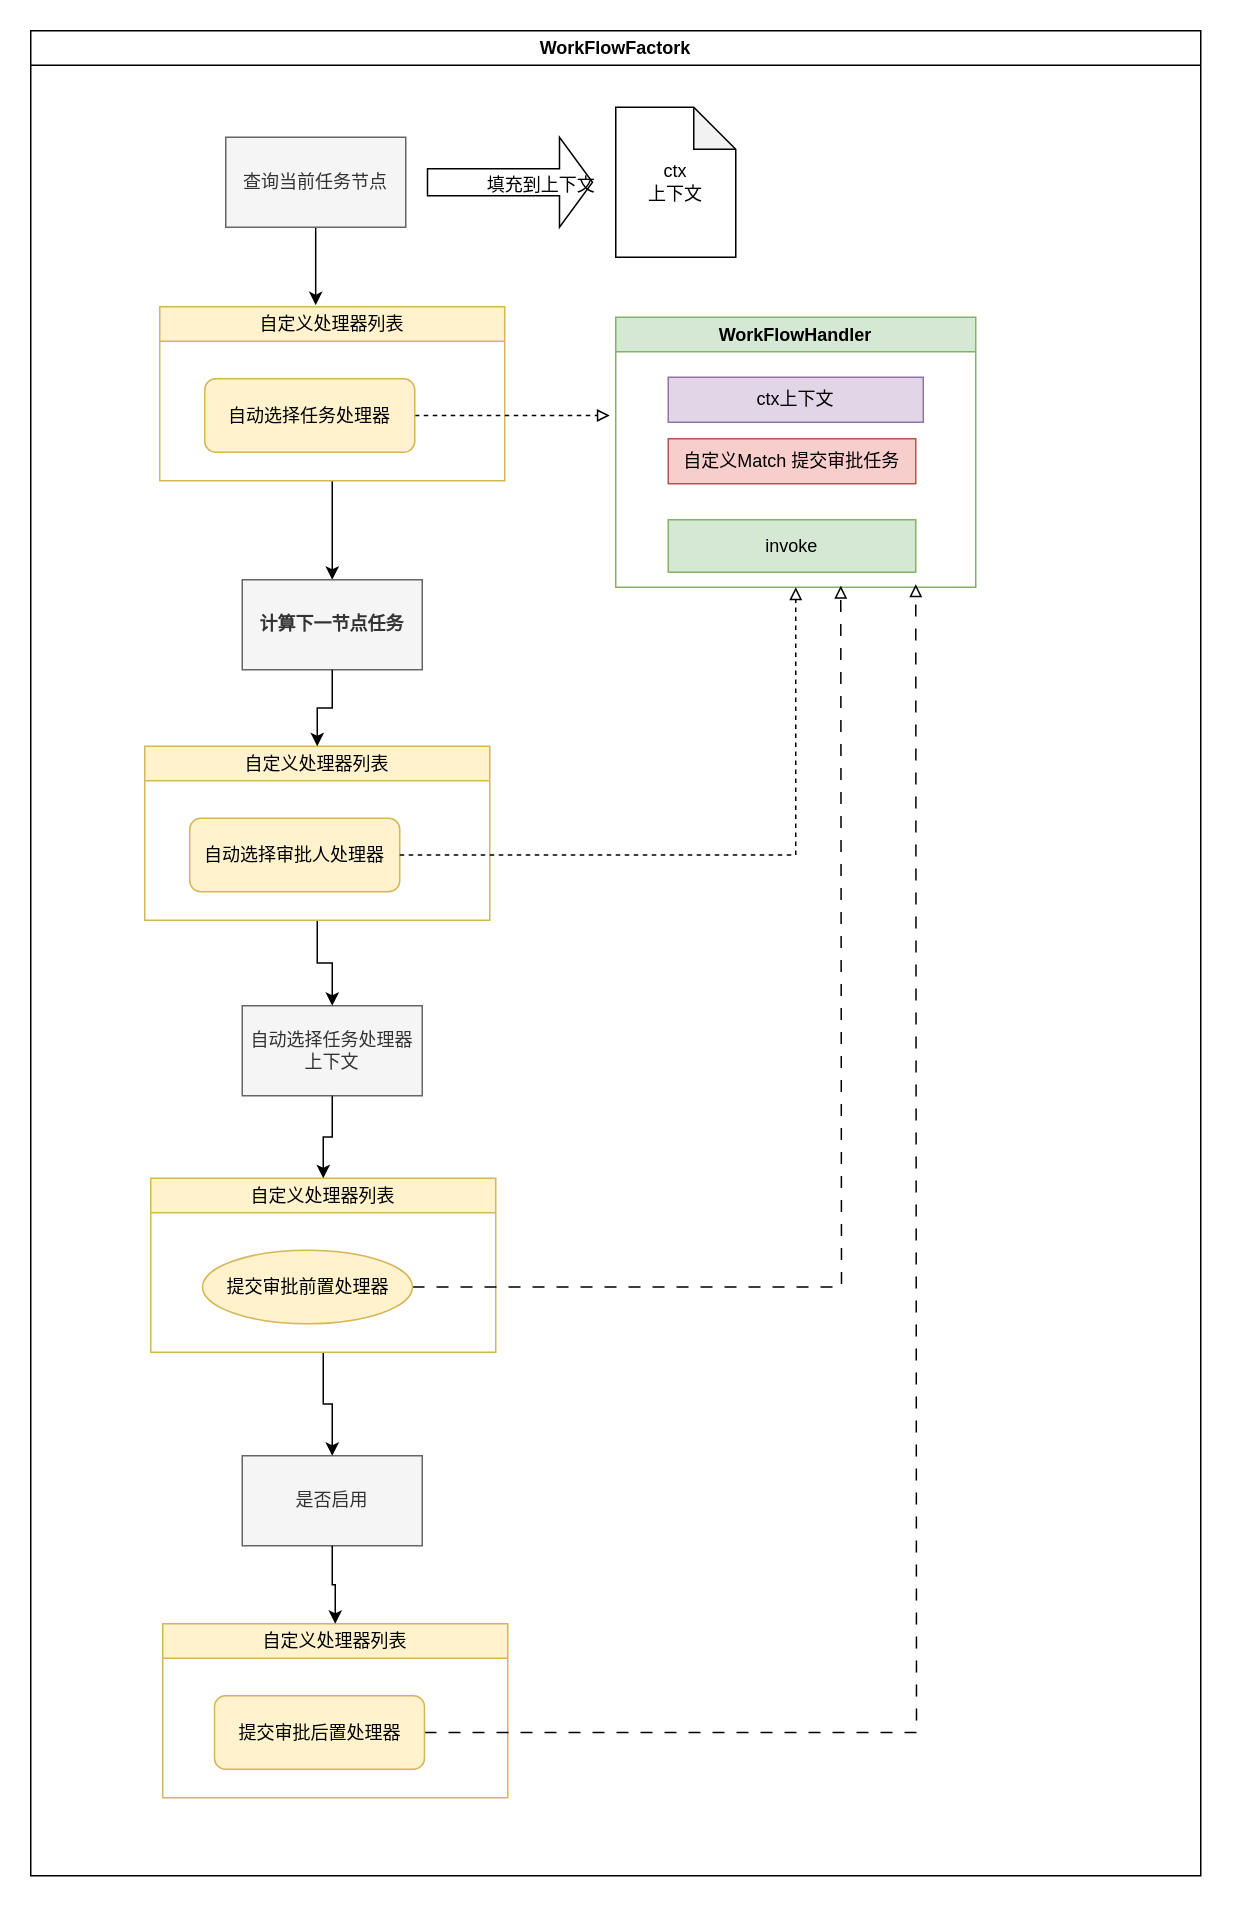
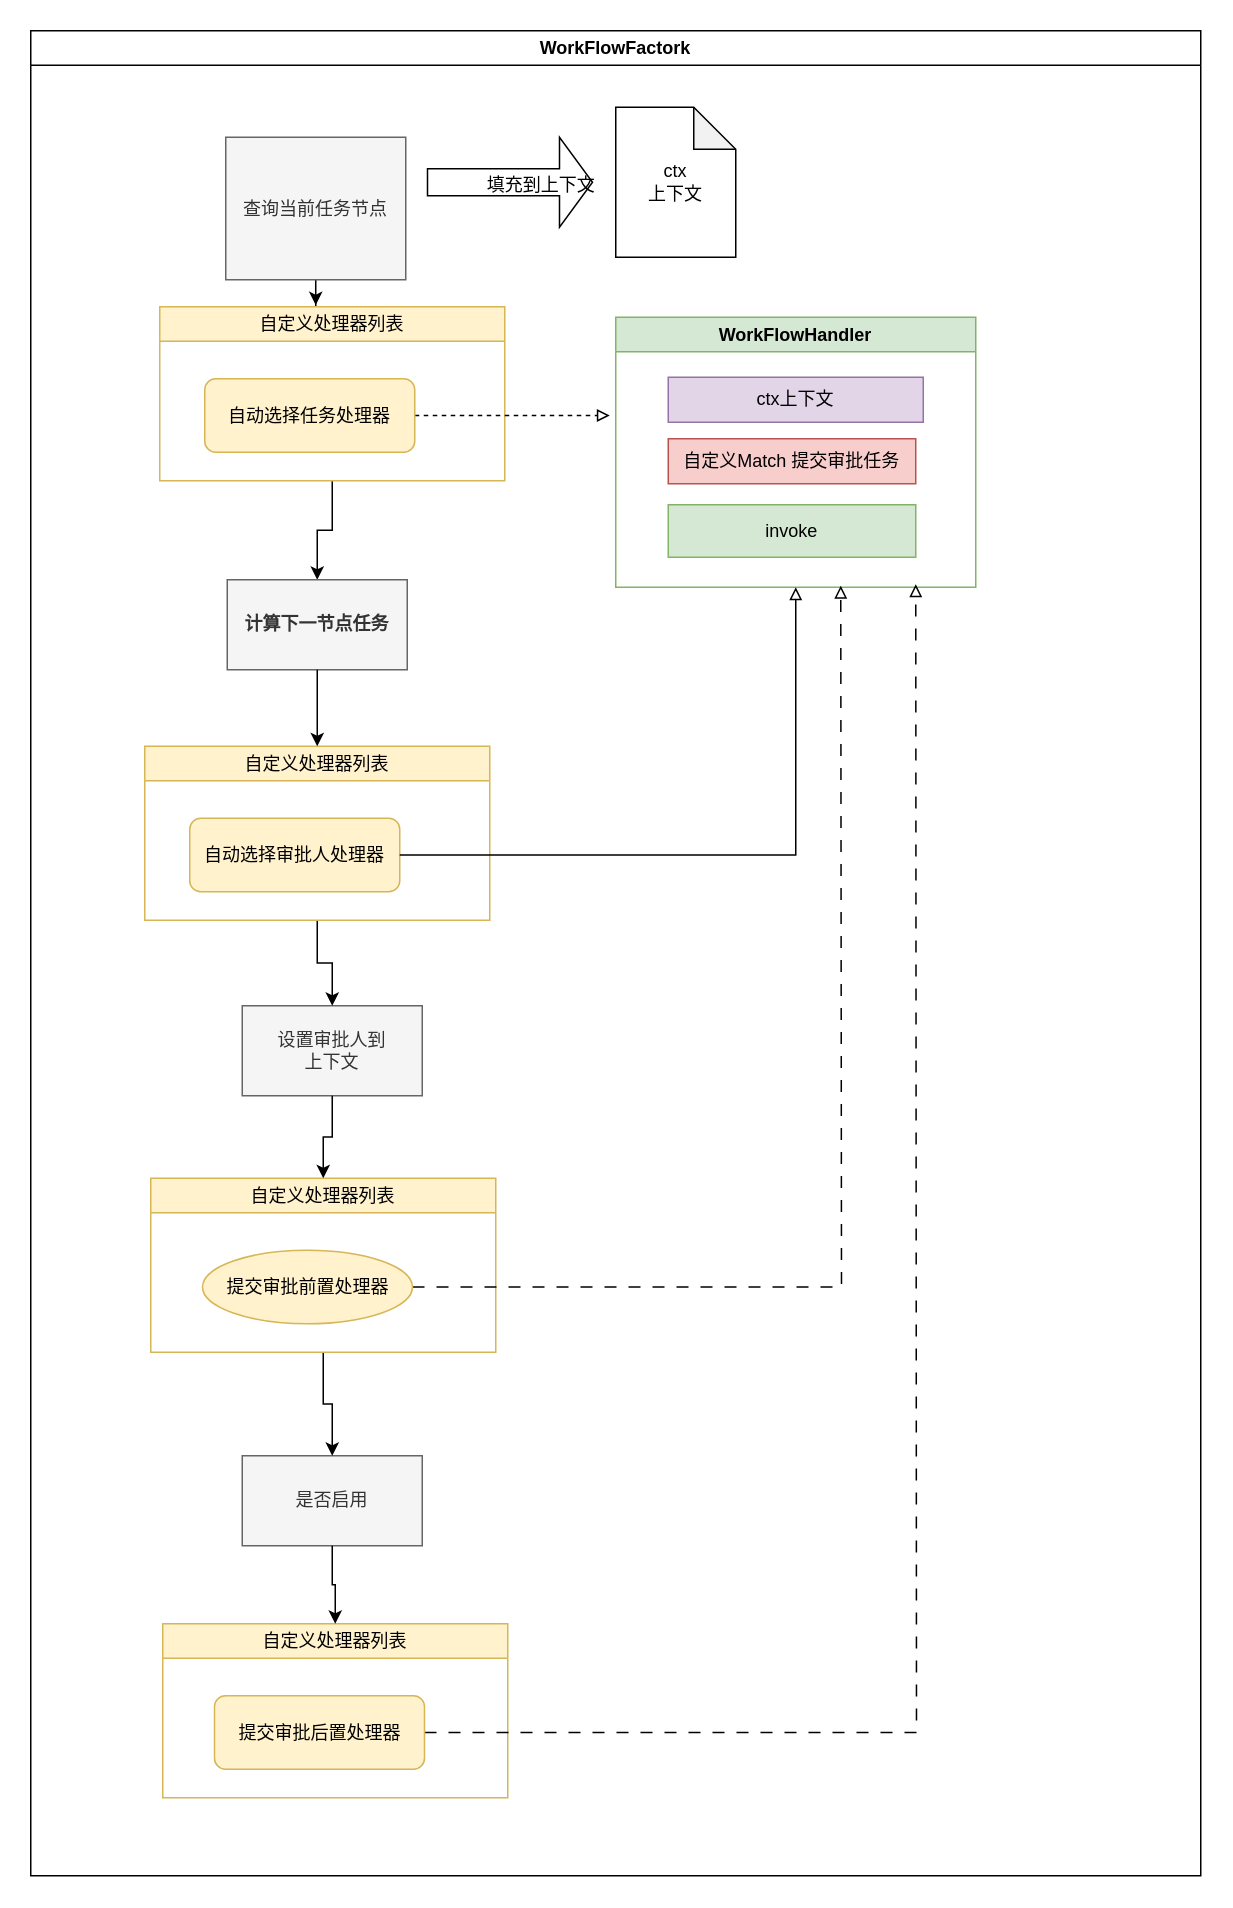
  <mxCell id="0" />
  <mxCell id="1" parent="0" />
  <mxCell id="2" value="WorkFlowFactork" style="swimlane;whiteSpace=wrap;html=1;" vertex="1" parent="1"><mxGeometry x="20" y="20" width="780" height="1230" as="geometry" /></mxCell>
  <mxCell id="3" value="" style="edgeStyle=orthogonalEdgeStyle;rounded=0;orthogonalLoop=1;jettySize=auto;html=1;entryX=0.452;entryY=-0.009;entryDx=0;entryDy=0;entryPerimeter=0;" edge="1" parent="2" source="4" target="12"><mxGeometry relative="1" as="geometry"><mxPoint x="190" y="220" as="targetPoint" /></mxGeometry></mxCell>
- <mxCell id="4" value="查询当前任务节点" style="rounded=0;whiteSpace=wrap;html=1;fillColor=#f5f5f5;fontColor=#333333;strokeColor=#666666;" vertex="1" parent="2"><mxGeometry x="130" y="71" width="120" height="60" as="geometry" /></mxCell>
+ <mxCell id="4" value="查询当前任务节点" style="rounded=0;whiteSpace=wrap;html=1;fillColor=#f5f5f5;fontColor=#333333;strokeColor=#666666;" vertex="1" parent="2"><mxGeometry x="130" y="71" width="120" height="95" as="geometry" /></mxCell>
  <mxCell id="5" value="ctx&lt;div&gt;上下文&lt;/div&gt;" style="shape=note;whiteSpace=wrap;html=1;backgroundOutline=1;darkOpacity=0.05;size=28;" vertex="1" parent="2"><mxGeometry x="390" y="51" width="80" height="100" as="geometry" /></mxCell>
  <mxCell id="6" value="" style="shape=singleArrow;whiteSpace=wrap;html=1;" vertex="1" parent="2"><mxGeometry x="264.5" y="71" width="110" height="60" as="geometry" /></mxCell>
  <mxCell id="7" value="WorkFlowHandler" style="swimlane;whiteSpace=wrap;html=1;fillColor=#d5e8d4;strokeColor=#82b366;" vertex="1" parent="2"><mxGeometry x="390" y="191" width="240" height="180" as="geometry" /></mxCell>
  <mxCell id="8" value="ctx上下文" style="rounded=0;whiteSpace=wrap;html=1;fillColor=#e1d5e7;strokeColor=#9673a6;" vertex="1" parent="7"><mxGeometry x="35" y="40" width="170" height="30" as="geometry" /></mxCell>
  <mxCell id="9" value="自定义Match 提交审批任务" style="rounded=0;whiteSpace=wrap;html=1;fillColor=#f8cecc;strokeColor=#b85450;" vertex="1" parent="7"><mxGeometry x="35" y="81" width="165" height="30" as="geometry" /></mxCell>
- <mxCell id="10" value="invoke" style="rounded=0;whiteSpace=wrap;html=1;fillColor=#d5e8d4;strokeColor=#82b366;" vertex="1" parent="7"><mxGeometry x="35" y="135" width="165" height="35" as="geometry" /></mxCell>
+ <mxCell id="10" value="invoke" style="rounded=0;whiteSpace=wrap;html=1;fillColor=#d5e8d4;strokeColor=#82b366;" vertex="1" parent="7"><mxGeometry x="35" y="125" width="165" height="35" as="geometry" /></mxCell>
  <mxCell id="11" value="" style="edgeStyle=orthogonalEdgeStyle;rounded=0;orthogonalLoop=1;jettySize=auto;html=1;" edge="1" parent="2" source="12" target="15"><mxGeometry relative="1" as="geometry" /></mxCell>
  <mxCell id="12" value="&lt;span style=&quot;font-weight: 400;&quot;&gt;自定义处理器列表&lt;/span&gt;" style="swimlane;whiteSpace=wrap;html=1;fillColor=#fff2cc;strokeColor=#d6b656;" vertex="1" parent="2"><mxGeometry x="86" y="184" width="230" height="116" as="geometry" /></mxCell>
  <mxCell id="13" style="edgeStyle=orthogonalEdgeStyle;rounded=0;orthogonalLoop=1;jettySize=auto;html=1;dashed=1;endArrow=block;endFill=0;" edge="1" parent="12" source="14"><mxGeometry relative="1" as="geometry"><mxPoint x="300" y="72.5" as="targetPoint" /></mxGeometry></mxCell>
  <mxCell id="14" value="自动选择任务处理器" style="rounded=1;whiteSpace=wrap;html=1;fillColor=#fff2cc;strokeColor=#d6b656;" vertex="1" parent="12"><mxGeometry x="30" y="48" width="140" height="49" as="geometry" /></mxCell>
- <mxCell id="15" value="计算下一节点任务" style="whiteSpace=wrap;html=1;fontStyle=1;startSize=23;fillColor=#f5f5f5;fontColor=#333333;strokeColor=#666666;" vertex="1" parent="2"><mxGeometry x="141" y="366" width="120" height="60" as="geometry" /></mxCell>
- <mxCell id="16" value="自动选择任务处理器&lt;div&gt;上下文&lt;/div&gt;" style="rounded=0;whiteSpace=wrap;html=1;fillColor=#f5f5f5;fontColor=#333333;strokeColor=#666666;" vertex="1" parent="2"><mxGeometry x="141" y="650" width="120" height="60" as="geometry" /></mxCell>
+ <mxCell id="15" value="计算下一节点任务" style="whiteSpace=wrap;html=1;fontStyle=1;startSize=23;fillColor=#f5f5f5;fontColor=#333333;strokeColor=#666666;" vertex="1" parent="2"><mxGeometry x="131" y="366" width="120" height="60" as="geometry" /></mxCell>
+ <mxCell id="16" value="设置审批人到&lt;div&gt;上下文&lt;/div&gt;" style="rounded=0;whiteSpace=wrap;html=1;fillColor=#f5f5f5;fontColor=#333333;strokeColor=#666666;" vertex="1" parent="2"><mxGeometry x="141" y="650" width="120" height="60" as="geometry" /></mxCell>
  <mxCell id="17" value="是否启用" style="rounded=0;whiteSpace=wrap;html=1;fillColor=#f5f5f5;fontColor=#333333;strokeColor=#666666;" vertex="1" parent="2"><mxGeometry x="141" y="950" width="120" height="60" as="geometry" /></mxCell>
  <mxCell id="18" value="填充到上下文" style="text;html=1;align=center;verticalAlign=middle;resizable=0;points=[];autosize=1;strokeColor=none;fillColor=none;" vertex="1" parent="1"><mxGeometry x="310" y="108" width="100" height="30" as="geometry" /></mxCell>
  <mxCell id="19" style="edgeStyle=orthogonalEdgeStyle;rounded=0;orthogonalLoop=1;jettySize=auto;html=1;exitX=0.5;exitY=1;exitDx=0;exitDy=0;entryX=0.5;entryY=0;entryDx=0;entryDy=0;" edge="1" parent="1" source="20" target="16"><mxGeometry relative="1" as="geometry" /></mxCell>
  <mxCell id="20" value="&lt;span style=&quot;font-weight: 400;&quot;&gt;自定义处理器列表&lt;/span&gt;" style="swimlane;whiteSpace=wrap;html=1;fillColor=#fff2cc;strokeColor=#d6b656;" vertex="1" parent="1"><mxGeometry x="96" y="497" width="230" height="116" as="geometry" /></mxCell>
  <mxCell id="21" value="自动选择审批人处理器" style="rounded=1;whiteSpace=wrap;html=1;fillColor=#fff2cc;strokeColor=#d6b656;" vertex="1" parent="20"><mxGeometry x="30" y="48" width="140" height="49" as="geometry" /></mxCell>
- <mxCell id="22" style="edgeStyle=orthogonalEdgeStyle;rounded=0;orthogonalLoop=1;jettySize=auto;html=1;dashed=1;endArrow=block;endFill=0;entryX=0.5;entryY=1;entryDx=0;entryDy=0;" edge="1" parent="1" source="21" target="7"><mxGeometry relative="1" as="geometry"><mxPoint x="399" y="569.5" as="targetPoint" /></mxGeometry></mxCell>
+ <mxCell id="22" style="edgeStyle=orthogonalEdgeStyle;rounded=0;orthogonalLoop=1;jettySize=auto;html=1;dashed=0;endArrow=block;endFill=0;entryX=0.5;entryY=1;entryDx=0;entryDy=0;" edge="1" parent="1" source="21" target="7"><mxGeometry relative="1" as="geometry"><mxPoint x="399" y="569.5" as="targetPoint" /></mxGeometry></mxCell>
  <mxCell id="23" style="edgeStyle=orthogonalEdgeStyle;rounded=0;orthogonalLoop=1;jettySize=auto;html=1;entryX=0.5;entryY=0;entryDx=0;entryDy=0;" edge="1" parent="1" source="15" target="20"><mxGeometry relative="1" as="geometry" /></mxCell>
  <mxCell id="24" style="edgeStyle=orthogonalEdgeStyle;rounded=0;orthogonalLoop=1;jettySize=auto;html=1;exitX=0.5;exitY=1;exitDx=0;exitDy=0;" edge="1" parent="1" source="25" target="17"><mxGeometry relative="1" as="geometry" /></mxCell>
  <mxCell id="25" value="&lt;span style=&quot;font-weight: 400;&quot;&gt;自定义处理器列表&lt;/span&gt;" style="swimlane;whiteSpace=wrap;html=1;fillColor=#fff2cc;strokeColor=#d6b656;" vertex="1" parent="1"><mxGeometry x="100" y="785" width="230" height="116" as="geometry" /></mxCell>
  <mxCell id="26" style="edgeStyle=orthogonalEdgeStyle;rounded=0;orthogonalLoop=1;jettySize=auto;html=1;exitX=1;exitY=0.5;exitDx=0;exitDy=0;dashed=1;dashPattern=8 8;endArrow=block;endFill=0;" edge="1" parent="25" source="27"><mxGeometry relative="1" as="geometry"><mxPoint x="460" y="-395" as="targetPoint" /></mxGeometry></mxCell>
  <mxCell id="27" value="提交审批前置处理器" style="ellipse;whiteSpace=wrap;html=1;fillColor=#fff2cc;strokeColor=#d6b656;" vertex="1" parent="25"><mxGeometry x="34.5" y="48" width="140" height="49" as="geometry" /></mxCell>
  <mxCell id="28" style="edgeStyle=orthogonalEdgeStyle;rounded=0;orthogonalLoop=1;jettySize=auto;html=1;exitX=0.5;exitY=1;exitDx=0;exitDy=0;" edge="1" parent="1" source="16" target="25"><mxGeometry relative="1" as="geometry" /></mxCell>
  <mxCell id="29" value="&lt;span style=&quot;font-weight: 400;&quot;&gt;自定义处理器列表&lt;/span&gt;" style="swimlane;whiteSpace=wrap;html=1;fillColor=#fff2cc;strokeColor=#d6b656;" vertex="1" parent="1"><mxGeometry x="108" y="1082" width="230" height="116" as="geometry" /></mxCell>
  <mxCell id="30" style="edgeStyle=orthogonalEdgeStyle;rounded=0;orthogonalLoop=1;jettySize=auto;html=1;exitX=1;exitY=0.5;exitDx=0;exitDy=0;dashed=1;dashPattern=8 8;endArrow=block;endFill=0;" edge="1" parent="29" source="31"><mxGeometry relative="1" as="geometry"><mxPoint x="502" y="-693" as="targetPoint" /></mxGeometry></mxCell>
  <mxCell id="31" value="提交审批后置处理器" style="rounded=1;whiteSpace=wrap;html=1;fillColor=#fff2cc;strokeColor=#d6b656;" vertex="1" parent="29"><mxGeometry x="34.5" y="48" width="140" height="49" as="geometry" /></mxCell>
  <mxCell id="32" style="edgeStyle=orthogonalEdgeStyle;rounded=0;orthogonalLoop=1;jettySize=auto;html=1;exitX=0.5;exitY=1;exitDx=0;exitDy=0;entryX=0.5;entryY=0;entryDx=0;entryDy=0;" edge="1" parent="1" source="17" target="29"><mxGeometry relative="1" as="geometry" /></mxCell>
